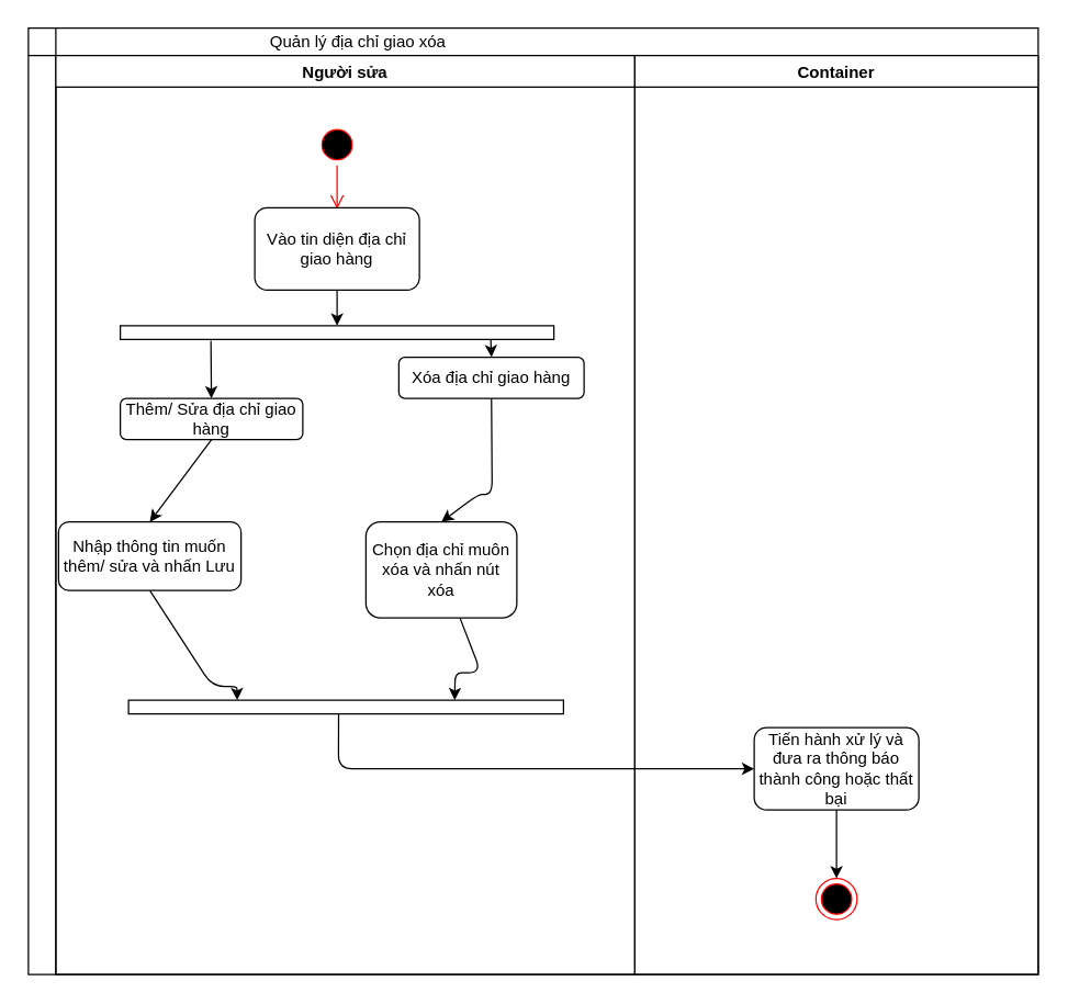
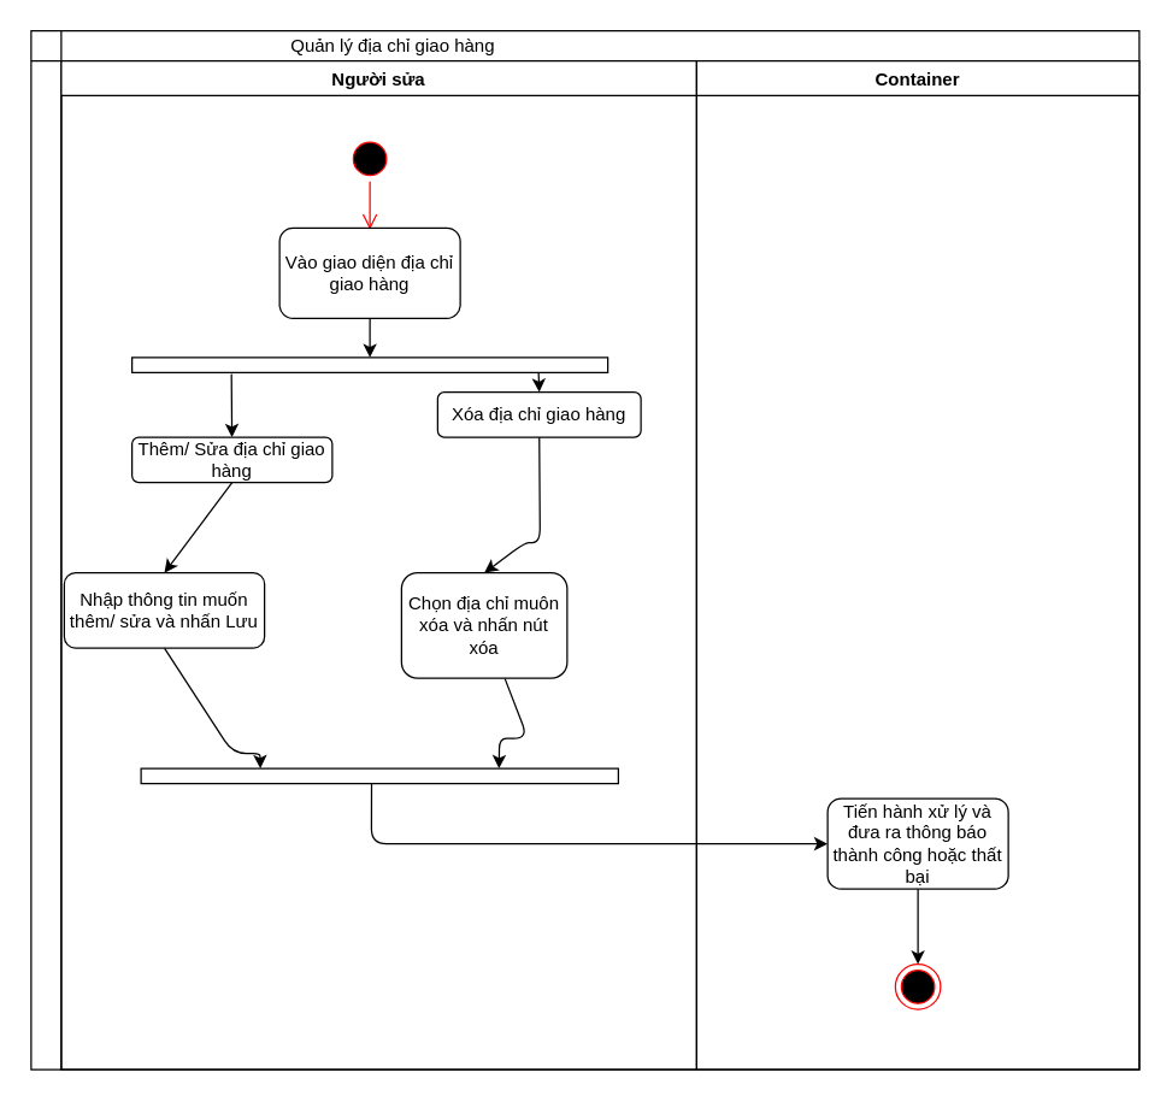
  <mxCell id="0" />
  <mxCell id="1" parent="0" />
  <mxCell id="2" value="" style="shape=internalStorage;whiteSpace=wrap;html=1;backgroundOutline=1;" vertex="1" parent="1"><mxGeometry x="20" y="20" width="736" height="690" as="geometry" /></mxCell>
  <mxCell id="3" value="Người sửa" style="swimlane;" vertex="1" parent="1"><mxGeometry x="40" y="40" width="422" height="670" as="geometry" /></mxCell>
  <mxCell id="4" value="" style="ellipse;html=1;shape=startState;fillColor=#000000;strokeColor=#ff0000;" vertex="1" parent="3"><mxGeometry x="190" y="50" width="30" height="30" as="geometry" /></mxCell>
  <mxCell id="5" value="" style="edgeStyle=orthogonalEdgeStyle;html=1;verticalAlign=bottom;endArrow=open;endSize=8;strokeColor=#ff0000;" edge="1" parent="3" source="4"><mxGeometry relative="1" as="geometry"><mxPoint x="205" y="112" as="targetPoint" /></mxGeometry></mxCell>
- <mxCell id="6" value="Vào tin diện địa chỉ giao hàng" style="rounded=1;whiteSpace=wrap;html=1;" vertex="1" parent="3"><mxGeometry x="145" y="111" width="120" height="60" as="geometry" /></mxCell>
+ <mxCell id="6" value="Vào giao diện địa chỉ giao hàng" style="rounded=1;whiteSpace=wrap;html=1;" vertex="1" parent="3"><mxGeometry x="145" y="111" width="120" height="60" as="geometry" /></mxCell>
  <mxCell id="7" value="Thêm/ Sửa địa chỉ giao hàng" style="rounded=1;whiteSpace=wrap;html=1;" vertex="1" parent="3"><mxGeometry x="47" y="250" width="133" height="30" as="geometry" /></mxCell>
  <mxCell id="8" value="Xóa địa chỉ giao hàng" style="rounded=1;whiteSpace=wrap;html=1;" vertex="1" parent="3"><mxGeometry x="250" y="220" width="135" height="30" as="geometry" /></mxCell>
  <mxCell id="9" value="" style="rounded=0;whiteSpace=wrap;html=1;" vertex="1" parent="3"><mxGeometry x="53" y="470" width="317" height="10" as="geometry" /></mxCell>
  <mxCell id="10" value="" style="endArrow=classic;html=1;exitX=0.5;exitY=1;exitDx=0;exitDy=0;entryX=0.25;entryY=0;entryDx=0;entryDy=0;" edge="1" parent="3" source="12" target="9"><mxGeometry width="50" height="50" relative="1" as="geometry"><mxPoint x="114" y="430" as="sourcePoint" /><mxPoint x="120" y="510" as="targetPoint" /><Array as="points"><mxPoint x="114" y="460" /><mxPoint x="132" y="460" /></Array></mxGeometry></mxCell>
  <mxCell id="11" value="" style="endArrow=classic;html=1;entryX=0.75;entryY=0;entryDx=0;entryDy=0;" edge="1" parent="3" source="14" target="9"><mxGeometry width="50" height="50" relative="1" as="geometry"><mxPoint x="303" y="430" as="sourcePoint" /><mxPoint x="340" y="510" as="targetPoint" /><Array as="points"><mxPoint x="310" y="450" /><mxPoint x="291" y="450" /></Array></mxGeometry></mxCell>
  <mxCell id="12" value="Nhập thông tin muốn thêm/ sửa và nhấn Lưu" style="rounded=1;whiteSpace=wrap;html=1;" vertex="1" parent="3"><mxGeometry x="2" y="340" width="133" height="50" as="geometry" /></mxCell>
  <mxCell id="13" value="" style="endArrow=classic;html=1;exitX=0.5;exitY=1;exitDx=0;exitDy=0;entryX=0.5;entryY=0;entryDx=0;entryDy=0;" edge="1" parent="3" source="7" target="12"><mxGeometry width="50" height="50" relative="1" as="geometry"><mxPoint x="90" y="470" as="sourcePoint" /><mxPoint x="113.988" y="335" as="targetPoint" /></mxGeometry></mxCell>
  <mxCell id="14" value="Chọn địa chỉ muôn xóa và nhấn nút xóa" style="rounded=1;whiteSpace=wrap;html=1;" vertex="1" parent="3"><mxGeometry x="226" y="340" width="110" height="70" as="geometry" /></mxCell>
  <mxCell id="15" value="" style="endArrow=classic;html=1;exitX=0.5;exitY=1;exitDx=0;exitDy=0;entryX=0.5;entryY=0;entryDx=0;entryDy=0;" edge="1" parent="3" source="8" target="14"><mxGeometry width="50" height="50" relative="1" as="geometry"><mxPoint x="270" y="450" as="sourcePoint" /><mxPoint x="290" y="334.5" as="targetPoint" /><Array as="points"><mxPoint x="318" y="320" /><mxPoint x="308" y="320" /></Array></mxGeometry></mxCell>
- <mxCell id="16" value="Quản lý địa chỉ giao xóa" style="text;html=1;strokeColor=none;fillColor=none;align=center;verticalAlign=middle;whiteSpace=wrap;rounded=0;" vertex="1" parent="1"><mxGeometry x="165.5" y="20" width="189" height="20" as="geometry" /></mxCell>
+ <mxCell id="16" value="Quản lý địa chỉ giao hàng" style="text;html=1;strokeColor=none;fillColor=none;align=center;verticalAlign=middle;whiteSpace=wrap;rounded=0;" vertex="1" parent="1"><mxGeometry x="165.5" y="20" width="189" height="20" as="geometry" /></mxCell>
  <mxCell id="17" value="" style="rounded=0;whiteSpace=wrap;html=1;" vertex="1" parent="1"><mxGeometry x="87" y="237" width="316" height="10" as="geometry" /></mxCell>
  <mxCell id="18" value="" style="endArrow=classic;html=1;exitX=0.5;exitY=1;exitDx=0;exitDy=0;entryX=0.5;entryY=0;entryDx=0;entryDy=0;" edge="1" parent="1" source="6" target="17"><mxGeometry width="50" height="50" relative="1" as="geometry"><mxPoint x="275" y="410" as="sourcePoint" /><mxPoint x="325" y="360" as="targetPoint" /></mxGeometry></mxCell>
  <mxCell id="19" value="" style="endArrow=classic;html=1;exitX=0.209;exitY=1.1;exitDx=0;exitDy=0;exitPerimeter=0;" edge="1" parent="1" source="17" target="7"><mxGeometry width="50" height="50" relative="1" as="geometry"><mxPoint x="318" y="505" as="sourcePoint" /><mxPoint x="152" y="289" as="targetPoint" /></mxGeometry></mxCell>
  <mxCell id="20" value="" style="endArrow=classic;html=1;entryX=0.5;entryY=0;entryDx=0;entryDy=0;" edge="1" parent="1" target="8"><mxGeometry width="50" height="50" relative="1" as="geometry"><mxPoint x="357" y="247" as="sourcePoint" /><mxPoint x="356.9" y="289" as="targetPoint" /></mxGeometry></mxCell>
  <mxCell id="21" value="Container" style="swimlane;" vertex="1" parent="1"><mxGeometry x="462" y="40" width="294" height="670" as="geometry" /></mxCell>
  <mxCell id="22" value="Tiến hành xử lý và đưa ra thông báo thành công hoặc thất bại" style="rounded=1;whiteSpace=wrap;html=1;" vertex="1" parent="21"><mxGeometry x="87" y="490" width="120" height="60" as="geometry" /></mxCell>
  <mxCell id="23" value="" style="ellipse;html=1;shape=endState;fillColor=#000000;strokeColor=#ff0000;" vertex="1" parent="21"><mxGeometry x="132" y="600" width="30" height="30" as="geometry" /></mxCell>
  <mxCell id="24" value="" style="endArrow=classic;html=1;exitX=0.5;exitY=1;exitDx=0;exitDy=0;entryX=0.5;entryY=0;entryDx=0;entryDy=0;" edge="1" parent="21" source="22" target="23"><mxGeometry width="50" height="50" relative="1" as="geometry"><mxPoint x="144" y="430" as="sourcePoint" /><mxPoint x="194" y="380" as="targetPoint" /></mxGeometry></mxCell>
  <mxCell id="25" value="" style="endArrow=classic;html=1;exitX=0.483;exitY=1;exitDx=0;exitDy=0;exitPerimeter=0;entryX=0;entryY=0.5;entryDx=0;entryDy=0;" edge="1" parent="1" source="9" target="22"><mxGeometry width="50" height="50" relative="1" as="geometry"><mxPoint x="276" y="620" as="sourcePoint" /><mxPoint x="326" y="570" as="targetPoint" /><Array as="points"><mxPoint x="246" y="560" /></Array></mxGeometry></mxCell>
